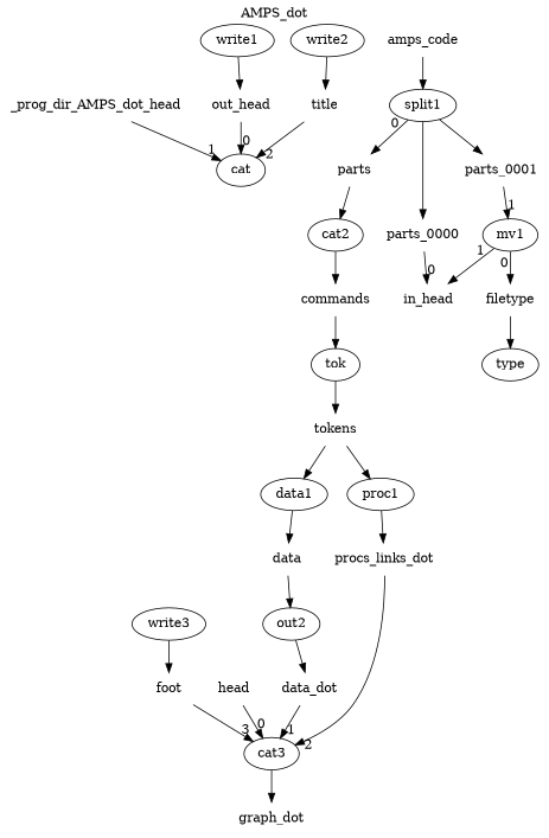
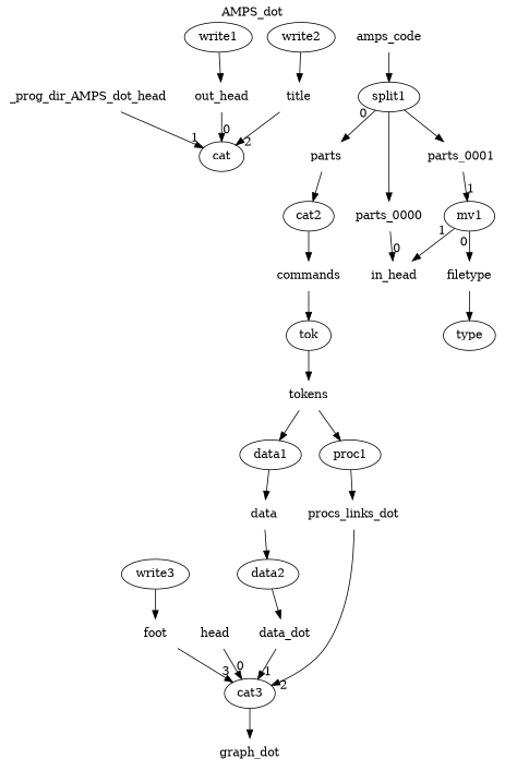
  digraph {
    label=AMPS_dot
    labelloc=t
    node [shape=plaintext]
    edge [labeldistance=1.5]
    cat [shape=oval]
    _prog_dir_AMPS_dot_head
    split1 [shape=oval]
    amps_code
    parts
    parts_0000
    parts_0001
    tok [shape=oval]
    commands
    tokens
-   data2 [shape=oval label=out2]
+   data2 [shape=oval]
    data
    data_dot
    cat3 [shape=oval]
    graph_dot
    type [shape=oval]
    filetype
    foot
    head
    out_head
    cat2 [shape=oval]
    in_head
    mv1 [shape=oval]
    procs_links_dot
    title
    data1 [shape=oval]
    proc1 [shape=oval]
    write1 [shape=oval]
    write2 [shape=oval]
    write3 [shape=oval]
    _prog_dir_AMPS_dot_head -> cat [headlabel=1]
    split1 -> parts [taillabel=0]
    split1 -> parts_0000
    split1 -> parts_0001
    amps_code -> split1
    parts -> cat2
    parts_0000 -> in_head [headlabel=0]
    parts_0001 -> mv1 [headlabel=1]
    tok -> tokens
    commands -> tok
    tokens -> data1
    tokens -> proc1
    data2 -> data_dot
    data -> data2
    data_dot -> cat3 [headlabel=1]
    cat3 -> graph_dot
    filetype -> type
    foot -> cat3 [headlabel=3]
    head -> cat3 [headlabel=0]
    out_head -> cat [headlabel=0]
    cat2 -> commands
    mv1 -> filetype [taillabel=0]
    mv1 -> in_head [taillabel=1]
    procs_links_dot -> cat3 [headlabel=2]
    title -> cat [headlabel=2]
    data1 -> data
    proc1 -> procs_links_dot
    write1 -> out_head
    write2 -> title
    write3 -> foot
  }
